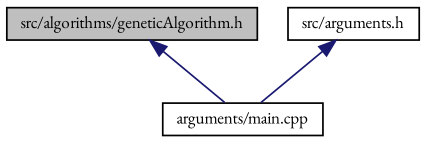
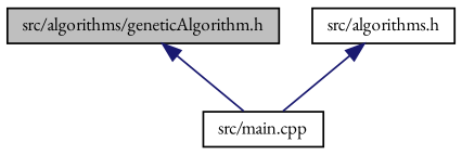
  digraph {
    fontname="EB Garamond"
    node [color=black fillcolor=white fontname="EB Garamond" fontsize=10 shape=record style=filled]
    edge [color=midnightblue dir=back fontname="EB Garamond" fontsize=10 labelfontname=Helvetica labelfontsize=10 style=solid]
    n1 [fillcolor=grey75 fontcolor=black height=0.2 label="src/algorithms/geneticAlgorithm.h" width=0.4]
-   n2 [height=0.2 label="arguments/main.cpp" width=0.4]
-   n3 [height=0.2 label="src/arguments.h" width=0.4]
+   n2 [height=0.2 label="src/main.cpp" width=0.4]
+   n3 [height=0.2 label="src/algorithms.h" width=0.4]
    n1 -> n2
    n3 -> n2
  }
